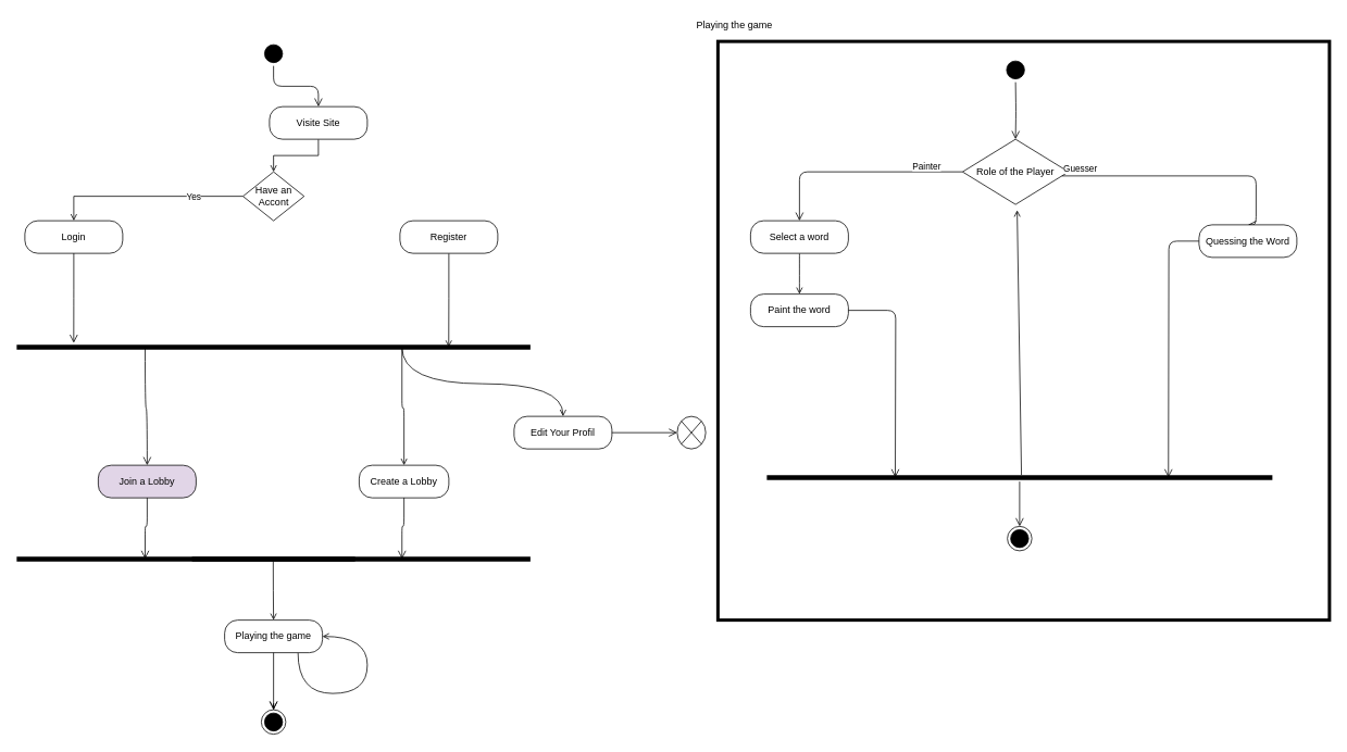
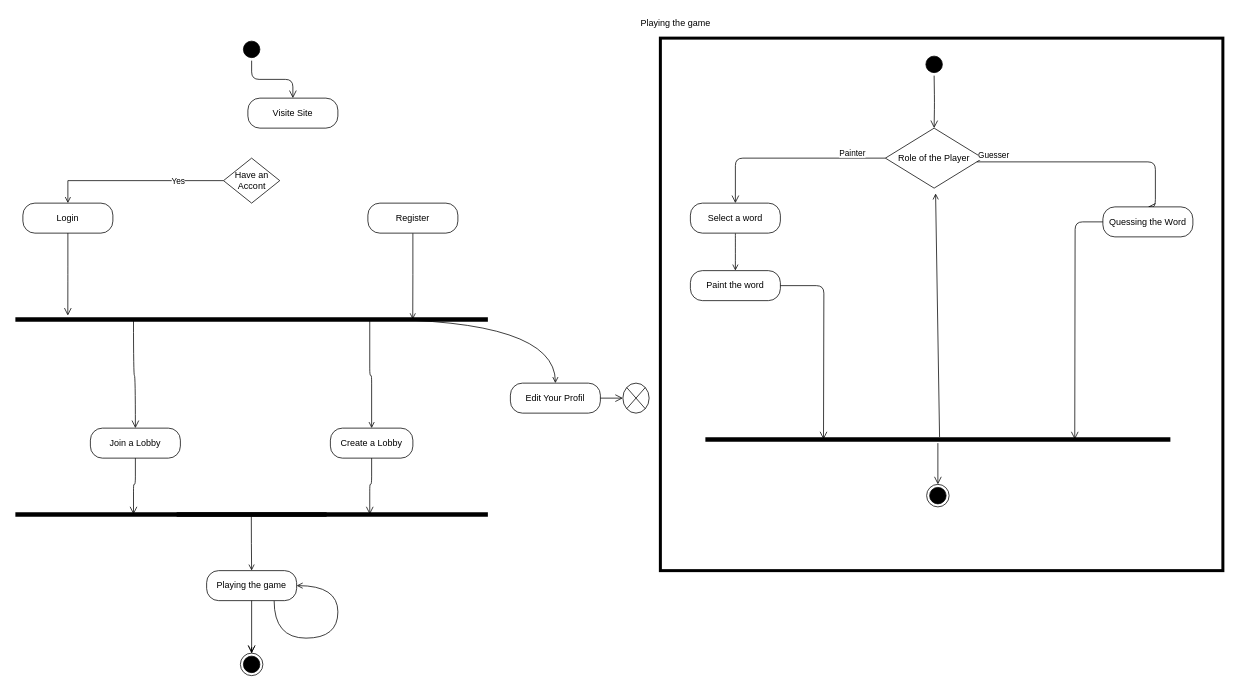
  <mxCell id="0" />
  <mxCell id="1" parent="0" />
  <mxCell id="2" value="" style="ellipse;html=1;shape=startState;fillColor=#000000;" vertex="1" parent="1"><mxGeometry x="320" y="50" width="30" height="30" as="geometry" /></mxCell>
  <mxCell id="3" value="" style="edgeStyle=orthogonalEdgeStyle;html=1;verticalAlign=bottom;endArrow=open;endSize=8;" edge="1" source="2" parent="1" target="5"><mxGeometry relative="1" as="geometry"><mxPoint x="195" y="150" as="targetPoint" /></mxGeometry></mxCell>
- <mxCell id="4" style="edgeStyle=orthogonalEdgeStyle;rounded=0;orthogonalLoop=1;jettySize=auto;html=1;exitX=0.5;exitY=1;exitDx=0;exitDy=0;strokeColor=#000000;endArrow=open;endFill=0;" edge="1" parent="1" source="5" target="8"><mxGeometry relative="1" as="geometry"><mxPoint x="335" y="230" as="targetPoint" /></mxGeometry></mxCell>
  <mxCell id="5" value="Visite Site" style="rounded=1;whiteSpace=wrap;html=1;arcSize=40;fontColor=#000000;fillColor=#FFFFFF;" vertex="1" parent="1"><mxGeometry x="330" y="130" width="120" height="40" as="geometry" /></mxCell>
  <mxCell id="6" style="edgeStyle=orthogonalEdgeStyle;rounded=0;orthogonalLoop=1;jettySize=auto;html=1;exitX=0;exitY=0.5;exitDx=0;exitDy=0;entryX=0.5;entryY=0;entryDx=0;entryDy=0;strokeColor=#000000;jumpStyle=none;endArrow=open;endFill=0;" edge="1" parent="1" source="8" target="9"><mxGeometry relative="1" as="geometry" /></mxCell>
  <mxCell id="7" value="Yes" style="edgeLabel;html=1;align=center;verticalAlign=middle;resizable=0;points=[];" vertex="1" connectable="0" parent="6"><mxGeometry x="-0.482" relative="1" as="geometry"><mxPoint x="1" as="offset" /></mxGeometry></mxCell>
  <mxCell id="8" value="Have an Accont" style="rhombus;whiteSpace=wrap;html=1;" vertex="1" parent="1"><mxGeometry x="297.5" y="210" width="75" height="60" as="geometry" /></mxCell>
  <mxCell id="9" value="Login" style="rounded=1;whiteSpace=wrap;html=1;arcSize=40;" vertex="1" parent="1"><mxGeometry x="30" y="270" width="120" height="40" as="geometry" /></mxCell>
  <mxCell id="10" value="" style="edgeStyle=orthogonalEdgeStyle;html=1;verticalAlign=bottom;endArrow=open;endSize=8;entryX=0.111;entryY=0;entryDx=0;entryDy=0;entryPerimeter=0;" edge="1" source="9" parent="1" target="15"><mxGeometry relative="1" as="geometry"><mxPoint x="90" y="370" as="targetPoint" /></mxGeometry></mxCell>
  <mxCell id="11" style="edgeStyle=orthogonalEdgeStyle;rounded=0;jumpStyle=none;orthogonalLoop=1;jettySize=auto;html=1;exitX=0.5;exitY=1;exitDx=0;exitDy=0;entryX=0.841;entryY=0.5;entryDx=0;entryDy=0;entryPerimeter=0;strokeColor=#000000;endArrow=open;endFill=0;" edge="1" parent="1" source="12" target="15"><mxGeometry relative="1" as="geometry" /></mxCell>
  <mxCell id="12" value="Register" style="rounded=1;whiteSpace=wrap;html=1;arcSize=40;" vertex="1" parent="1"><mxGeometry x="490" y="270" width="120" height="40" as="geometry" /></mxCell>
  <mxCell id="13" style="edgeStyle=orthogonalEdgeStyle;rounded=1;jumpStyle=none;orthogonalLoop=1;jettySize=auto;html=1;exitX=0.75;exitY=0.5;exitDx=0;exitDy=0;exitPerimeter=0;strokeColor=#000000;endArrow=open;endFill=0;entryX=0.5;entryY=0;entryDx=0;entryDy=0;" edge="1" parent="1" source="15" target="19"><mxGeometry relative="1" as="geometry"><mxPoint x="500" y="560" as="targetPoint" /></mxGeometry></mxCell>
  <mxCell id="14" style="edgeStyle=orthogonalEdgeStyle;curved=1;jumpStyle=none;orthogonalLoop=1;jettySize=auto;html=1;exitX=0.75;exitY=0.5;exitDx=0;exitDy=0;exitPerimeter=0;entryX=0.5;entryY=0;entryDx=0;entryDy=0;endArrow=open;endFill=0;strokeColor=#000000;" edge="1" parent="1" source="15" target="35"><mxGeometry relative="1" as="geometry" /></mxCell>
  <mxCell id="15" value="" style="shape=line;html=1;strokeWidth=6;" vertex="1" parent="1"><mxGeometry x="20" y="420" width="630" height="10" as="geometry" /></mxCell>
  <mxCell id="16" value="" style="edgeStyle=orthogonalEdgeStyle;html=1;verticalAlign=bottom;endArrow=open;endSize=8;entryX=0.5;entryY=0;entryDx=0;entryDy=0;exitX=0.25;exitY=0.5;exitDx=0;exitDy=0;exitPerimeter=0;curved=1;" edge="1" source="15" parent="1" target="17"><mxGeometry relative="1" as="geometry"><mxPoint x="150" y="550" as="targetPoint" /></mxGeometry></mxCell>
- <mxCell id="17" value="Join a Lobby" style="rounded=1;whiteSpace=wrap;html=1;arcSize=40;fillColor=#e1d5e7;" vertex="1" parent="1"><mxGeometry x="120" y="570" width="120" height="40" as="geometry" /></mxCell>
+ <mxCell id="17" value="Join a Lobby" style="rounded=1;whiteSpace=wrap;html=1;arcSize=40;" vertex="1" parent="1"><mxGeometry x="120" y="570" width="120" height="40" as="geometry" /></mxCell>
  <mxCell id="18" value="" style="edgeStyle=orthogonalEdgeStyle;html=1;verticalAlign=bottom;endArrow=open;endSize=8;entryX=0.25;entryY=0.5;entryDx=0;entryDy=0;entryPerimeter=0;" edge="1" source="17" parent="1" target="21"><mxGeometry relative="1" as="geometry"><mxPoint x="120" y="660" as="targetPoint" /></mxGeometry></mxCell>
  <mxCell id="19" value="Create a Lobby" style="rounded=1;whiteSpace=wrap;html=1;arcSize=40;" vertex="1" parent="1"><mxGeometry x="440" y="570" width="110" height="40" as="geometry" /></mxCell>
  <mxCell id="20" value="" style="edgeStyle=orthogonalEdgeStyle;html=1;verticalAlign=bottom;endArrow=open;endSize=8;entryX=0.75;entryY=0.5;entryDx=0;entryDy=0;entryPerimeter=0;" edge="1" source="19" parent="1" target="21"><mxGeometry relative="1" as="geometry"><mxPoint x="550" y="660" as="targetPoint" /></mxGeometry></mxCell>
  <mxCell id="21" value="" style="shape=line;html=1;strokeWidth=6;" vertex="1" parent="1"><mxGeometry x="20" y="680" width="630" height="10" as="geometry" /></mxCell>
  <mxCell id="22" value="Role of the Player" style="rhombus;whiteSpace=wrap;html=1;" vertex="1" parent="1"><mxGeometry x="1180" y="170" width="130" height="80" as="geometry" /></mxCell>
  <mxCell id="23" value="Guesser" style="edgeStyle=orthogonalEdgeStyle;html=1;align=left;verticalAlign=bottom;endArrow=open;endSize=8;entryX=0.5;entryY=0;entryDx=0;entryDy=0;" edge="1" source="22" parent="1" target="32"><mxGeometry x="-1" relative="1" as="geometry"><mxPoint x="1540" y="335" as="targetPoint" /><Array as="points"><mxPoint x="1540" y="215" /></Array></mxGeometry></mxCell>
  <mxCell id="24" value="Painter" style="edgeStyle=orthogonalEdgeStyle;html=1;align=left;verticalAlign=top;endArrow=open;endSize=8;exitX=0;exitY=0.5;exitDx=0;exitDy=0;" edge="1" source="22" parent="1" target="29"><mxGeometry x="-0.515" y="-20" relative="1" as="geometry"><mxPoint x="980" y="270" as="targetPoint" /><Array as="points"><mxPoint x="980" y="210" /></Array><mxPoint as="offset" /></mxGeometry></mxCell>
  <mxCell id="25" style="edgeStyle=orthogonalEdgeStyle;curved=1;sketch=0;jumpStyle=none;orthogonalLoop=1;jettySize=auto;html=1;exitX=0.498;exitY=0.767;exitDx=0;exitDy=0;exitPerimeter=0;entryX=0.5;entryY=1;entryDx=0;entryDy=0;shadow=0;endArrow=open;endFill=0;strokeColor=#000000;" edge="1" parent="1" source="26" target="39"><mxGeometry relative="1" as="geometry" /></mxCell>
  <mxCell id="26" value="" style="shape=line;html=1;strokeWidth=6;" vertex="1" parent="1"><mxGeometry x="235" y="680" width="200" height="10" as="geometry" /></mxCell>
  <mxCell id="27" value="" style="edgeStyle=orthogonalEdgeStyle;html=1;verticalAlign=bottom;endArrow=open;endSize=8;entryX=0.5;entryY=0;entryDx=0;entryDy=0;" edge="1" parent="1" target="22"><mxGeometry relative="1" as="geometry"><mxPoint x="1245" y="170" as="targetPoint" /><mxPoint x="1245" y="100" as="sourcePoint" /></mxGeometry></mxCell>
  <mxCell id="28" style="edgeStyle=orthogonalEdgeStyle;curved=1;jumpStyle=none;orthogonalLoop=1;jettySize=auto;html=1;exitX=0.5;exitY=1;exitDx=0;exitDy=0;entryX=0.5;entryY=0;entryDx=0;entryDy=0;endArrow=open;endFill=0;strokeColor=#000000;" edge="1" parent="1" source="29" target="30"><mxGeometry relative="1" as="geometry" /></mxCell>
  <mxCell id="29" value="Select a word" style="rounded=1;whiteSpace=wrap;html=1;arcSize=40;" vertex="1" parent="1"><mxGeometry x="920" y="270" width="120" height="40" as="geometry" /></mxCell>
  <mxCell id="30" value="Paint the word" style="rounded=1;whiteSpace=wrap;html=1;arcSize=40;" vertex="1" parent="1"><mxGeometry x="920" y="360" width="120" height="40" as="geometry" /></mxCell>
  <mxCell id="31" value="" style="edgeStyle=orthogonalEdgeStyle;html=1;verticalAlign=bottom;endArrow=open;endSize=8;entryX=0.25;entryY=0.5;entryDx=0;entryDy=0;entryPerimeter=0;" edge="1" source="30" parent="1"><mxGeometry relative="1" as="geometry"><mxPoint x="1097.5" y="585" as="targetPoint" /></mxGeometry></mxCell>
  <mxCell id="32" value="Quessing the Word" style="rounded=1;whiteSpace=wrap;html=1;arcSize=40;" vertex="1" parent="1"><mxGeometry x="1470" y="275" width="120" height="40" as="geometry" /></mxCell>
  <mxCell id="33" value="" style="edgeStyle=orthogonalEdgeStyle;html=1;verticalAlign=bottom;endArrow=open;endSize=8;entryX=0.75;entryY=0.5;entryDx=0;entryDy=0;entryPerimeter=0;" edge="1" source="32" parent="1"><mxGeometry relative="1" as="geometry"><mxPoint x="1432.5" y="585" as="targetPoint" /></mxGeometry></mxCell>
  <mxCell id="34" value="" style="endArrow=open;html=1;strokeColor=#000000;exitX=0.481;exitY=0.2;exitDx=0;exitDy=0;exitPerimeter=0;entryX=0.515;entryY=1.088;entryDx=0;entryDy=0;entryPerimeter=0;endFill=0;" edge="1" parent="1" target="22"><mxGeometry width="50" height="50" relative="1" as="geometry"><mxPoint x="1252.27" y="582" as="sourcePoint" /><mxPoint x="1130" y="470" as="targetPoint" /></mxGeometry></mxCell>
- <mxCell id="35" value="Edit Your Profil" style="rounded=1;whiteSpace=wrap;html=1;arcSize=40;" vertex="1" parent="1"><mxGeometry x="630" y="510" width="120" height="40" as="geometry" /></mxCell>
+ <mxCell id="35" value="Edit Your Profil" style="rounded=1;whiteSpace=wrap;html=1;arcSize=40;" vertex="1" parent="1"><mxGeometry x="680" y="510" width="120" height="40" as="geometry" /></mxCell>
  <mxCell id="36" value="" style="edgeStyle=orthogonalEdgeStyle;html=1;verticalAlign=bottom;endArrow=open;endSize=8;exitX=1;exitY=0.5;exitDx=0;exitDy=0;" edge="1" source="35" parent="1" target="37"><mxGeometry relative="1" as="geometry"><mxPoint x="845" y="530.067" as="targetPoint" /><Array as="points"><mxPoint x="830" y="530" /></Array></mxGeometry></mxCell>
  <mxCell id="37" value="" style="shape=sumEllipse;perimeter=ellipsePerimeter;whiteSpace=wrap;html=1;backgroundOutline=1;" vertex="1" parent="1"><mxGeometry x="830" y="510" width="35" height="40" as="geometry" /></mxCell>
  <mxCell id="38" style="edgeStyle=orthogonalEdgeStyle;curved=1;sketch=0;jumpStyle=none;orthogonalLoop=1;jettySize=auto;html=1;exitX=0.25;exitY=0;exitDx=0;exitDy=0;shadow=0;endArrow=open;endFill=0;strokeColor=#000000;entryX=0;entryY=0.5;entryDx=0;entryDy=0;" edge="1" parent="1" source="39" target="39"><mxGeometry relative="1" as="geometry"><mxPoint x="460" y="860" as="targetPoint" /><Array as="points"><mxPoint x="365" y="850" /><mxPoint x="450" y="850" /><mxPoint x="450" y="780" /></Array></mxGeometry></mxCell>
  <mxCell id="39" value="Playing the game" style="rounded=1;whiteSpace=wrap;html=1;arcSize=40;direction=west;sketch=0;shadow=0;" vertex="1" parent="1"><mxGeometry x="275" y="760" width="120" height="40" as="geometry" /></mxCell>
  <mxCell id="40" value="" style="edgeStyle=orthogonalEdgeStyle;html=1;verticalAlign=bottom;endArrow=open;endSize=8;sketch=0;shadow=0;" edge="1" source="41" parent="1"><mxGeometry relative="1" as="geometry"><mxPoint x="335" y="870" as="targetPoint" /></mxGeometry></mxCell>
  <mxCell id="41" value="" style="ellipse;html=1;shape=endState;fillColor=#000000;" vertex="1" parent="1"><mxGeometry x="320" y="870" width="30" height="30" as="geometry" /></mxCell>
  <mxCell id="42" value="" style="edgeStyle=orthogonalEdgeStyle;html=1;verticalAlign=bottom;endArrow=open;endSize=8;sketch=0;shadow=0;" edge="1" parent="1" source="39" target="41"><mxGeometry relative="1" as="geometry"><mxPoint x="335" y="870" as="targetPoint" /><mxPoint x="335" y="810" as="sourcePoint" /></mxGeometry></mxCell>
  <mxCell id="43" value="" style="ellipse;html=1;shape=startState;fillColor=#000000;" vertex="1" parent="1"><mxGeometry x="1230" y="70" width="30" height="30" as="geometry" /></mxCell>
  <mxCell id="44" value="" style="shape=line;html=1;strokeWidth=6;shadow=0;" vertex="1" parent="1"><mxGeometry x="940" y="580" width="620" height="10" as="geometry" /></mxCell>
  <mxCell id="45" value="" style="edgeStyle=orthogonalEdgeStyle;html=1;verticalAlign=bottom;endArrow=open;endSize=8;shadow=0;" edge="1" source="44" parent="1" target="46"><mxGeometry relative="1" as="geometry"><mxPoint x="1250" y="660" as="targetPoint" /></mxGeometry></mxCell>
  <mxCell id="46" value="" style="ellipse;html=1;shape=endState;fillColor=#000000;" vertex="1" parent="1"><mxGeometry x="1235" y="645" width="30" height="30" as="geometry" /></mxCell>
  <mxCell id="47" value="" style="rounded=0;whiteSpace=wrap;html=1;shadow=0;strokeColor=#000000;strokeWidth=4;gradientColor=none;fillColor=none;" vertex="1" parent="1"><mxGeometry x="880" y="50" width="750" height="710" as="geometry" /></mxCell>
  <mxCell id="48" value="Playing the game" style="text;html=1;align=center;verticalAlign=middle;resizable=0;points=[];autosize=1;" vertex="1" parent="1"><mxGeometry x="845" y="20" width="110" height="20" as="geometry" /></mxCell>
